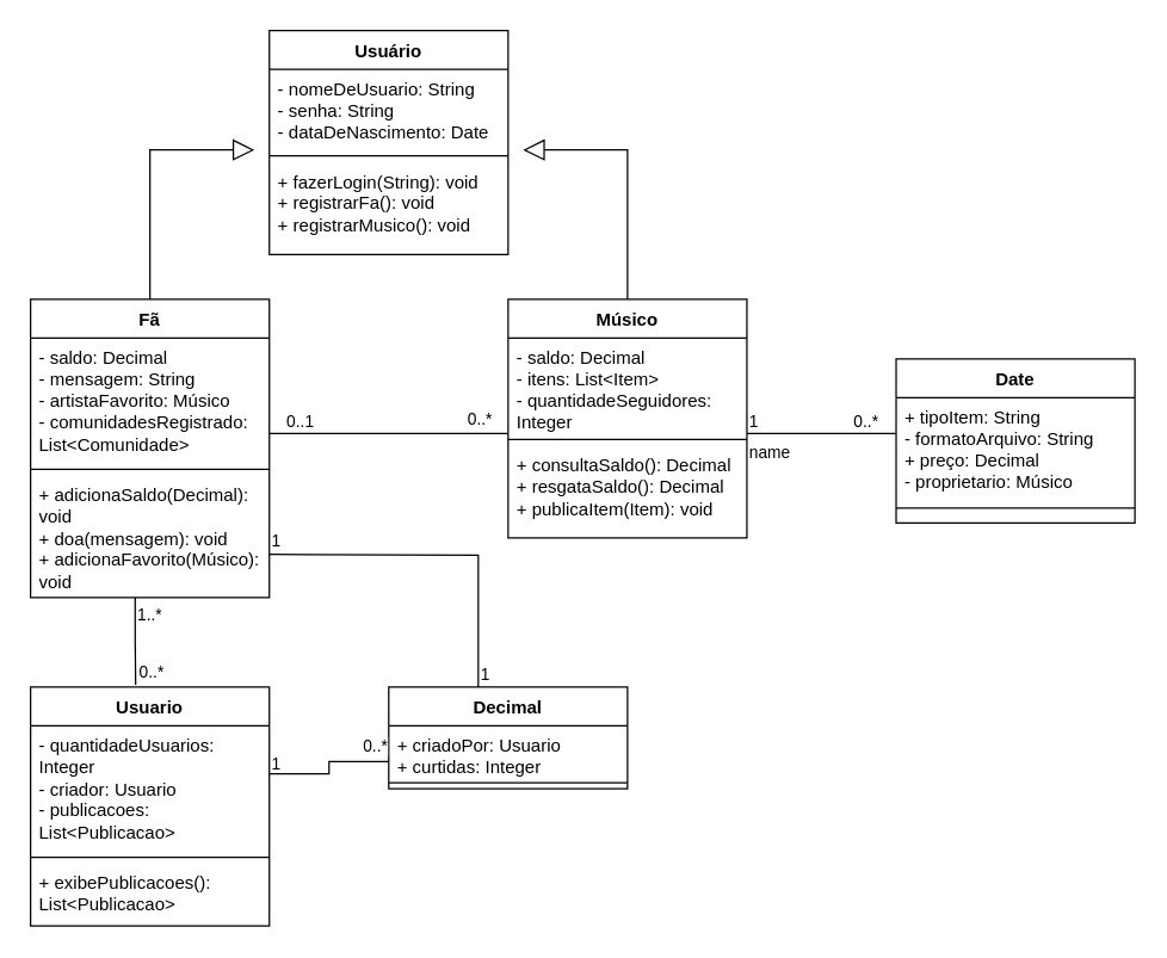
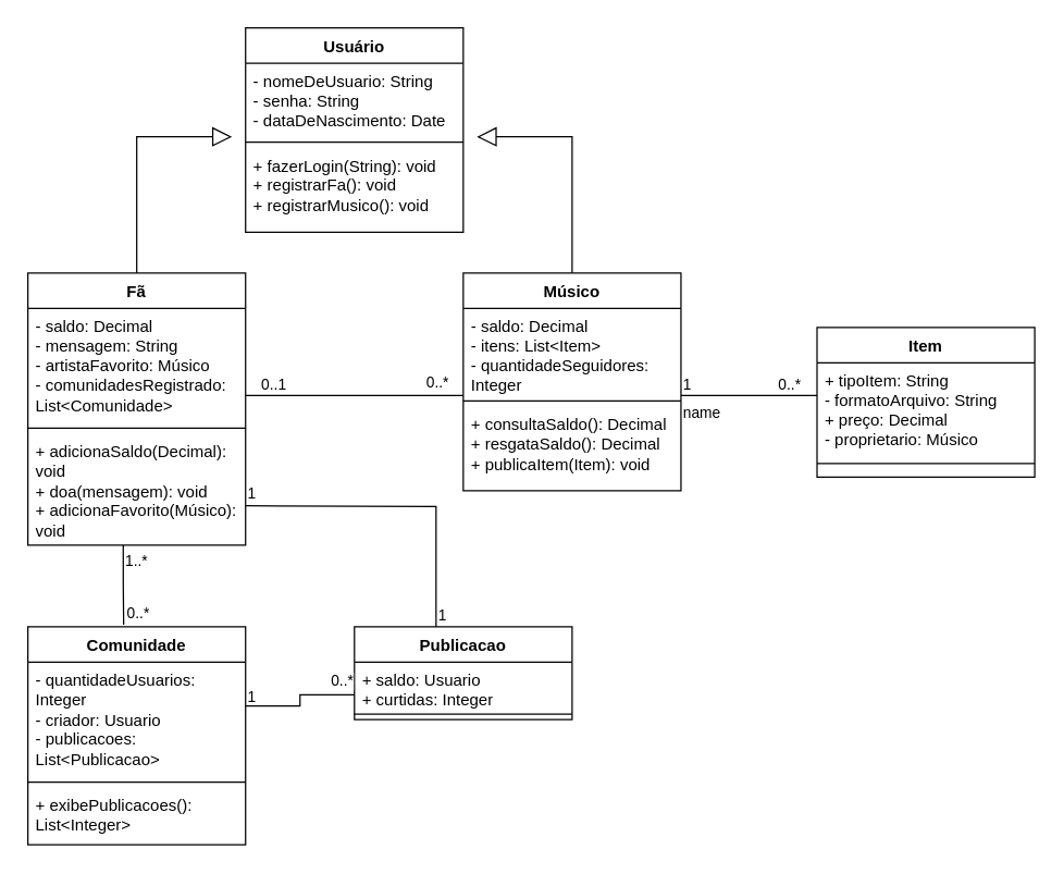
  <mxCell id="0" />
  <mxCell id="1" parent="0" />
  <mxCell id="2" value="Usuário" style="swimlane;fontStyle=1;align=center;verticalAlign=top;childLayout=stackLayout;horizontal=1;startSize=26;horizontalStack=0;resizeParent=1;resizeParentMax=0;resizeLast=0;collapsible=1;marginBottom=0;whiteSpace=wrap;html=1;" vertex="1" parent="1"><mxGeometry x="180" y="20" width="160" height="150" as="geometry" /></mxCell>
  <mxCell id="3" value="- nomeDeUsuario: String&lt;div&gt;- senha: String&lt;/div&gt;&lt;div&gt;- dataDeNascimento: Date&lt;/div&gt;" style="text;strokeColor=none;fillColor=none;align=left;verticalAlign=top;spacingLeft=4;spacingRight=4;overflow=hidden;rotatable=0;points=[[0,0.5],[1,0.5]];portConstraint=eastwest;whiteSpace=wrap;html=1;" vertex="1" parent="2"><mxGeometry y="26" width="160" height="54" as="geometry" /></mxCell>
  <mxCell id="4" value="" style="line;strokeWidth=1;fillColor=none;align=left;verticalAlign=middle;spacingTop=-1;spacingLeft=3;spacingRight=3;rotatable=0;labelPosition=right;points=[];portConstraint=eastwest;strokeColor=inherit;" vertex="1" parent="2"><mxGeometry y="80" width="160" height="8" as="geometry" /></mxCell>
  <mxCell id="5" value="+ fazerLogin(String): void&lt;div&gt;+ registrarFa(): void&lt;/div&gt;&lt;div&gt;+ registrarMusico(): void&lt;/div&gt;" style="text;strokeColor=none;fillColor=none;align=left;verticalAlign=top;spacingLeft=4;spacingRight=4;overflow=hidden;rotatable=0;points=[[0,0.5],[1,0.5]];portConstraint=eastwest;whiteSpace=wrap;html=1;" vertex="1" parent="2"><mxGeometry y="88" width="160" height="62" as="geometry" /></mxCell>
  <mxCell id="6" value="Fã" style="swimlane;fontStyle=1;align=center;verticalAlign=top;childLayout=stackLayout;horizontal=1;startSize=26;horizontalStack=0;resizeParent=1;resizeParentMax=0;resizeLast=0;collapsible=1;marginBottom=0;whiteSpace=wrap;html=1;" vertex="1" parent="1"><mxGeometry x="20" y="200" width="160" height="200" as="geometry" /></mxCell>
  <mxCell id="7" value="&lt;div&gt;- saldo: Decimal&lt;/div&gt;- mensagem: String&lt;div&gt;- artistaFavorito: Músico&lt;/div&gt;&lt;div&gt;- comunidadesRegistrado: List&amp;lt;Comunidade&amp;gt;&lt;/div&gt;" style="text;strokeColor=none;fillColor=none;align=left;verticalAlign=top;spacingLeft=4;spacingRight=4;overflow=hidden;rotatable=0;points=[[0,0.5],[1,0.5]];portConstraint=eastwest;whiteSpace=wrap;html=1;" vertex="1" parent="6"><mxGeometry y="26" width="160" height="84" as="geometry" /></mxCell>
  <mxCell id="8" value="" style="line;strokeWidth=1;fillColor=none;align=left;verticalAlign=middle;spacingTop=-1;spacingLeft=3;spacingRight=3;rotatable=0;labelPosition=right;points=[];portConstraint=eastwest;strokeColor=inherit;" vertex="1" parent="6"><mxGeometry y="110" width="160" height="8" as="geometry" /></mxCell>
  <mxCell id="9" value="+ adicionaSaldo(Decimal): void&lt;div&gt;+ doa(mensagem): void&lt;/div&gt;&lt;div&gt;+ adicionaFavorito(Músico): void&lt;/div&gt;" style="text;strokeColor=none;fillColor=none;align=left;verticalAlign=top;spacingLeft=4;spacingRight=4;overflow=hidden;rotatable=0;points=[[0,0.5],[1,0.5]];portConstraint=eastwest;whiteSpace=wrap;html=1;" vertex="1" parent="6"><mxGeometry y="118" width="160" height="82" as="geometry" /></mxCell>
  <mxCell id="10" value="Músico" style="swimlane;fontStyle=1;align=center;verticalAlign=top;childLayout=stackLayout;horizontal=1;startSize=26;horizontalStack=0;resizeParent=1;resizeParentMax=0;resizeLast=0;collapsible=1;marginBottom=0;whiteSpace=wrap;html=1;" vertex="1" parent="1"><mxGeometry x="340" y="200" width="160" height="160" as="geometry" /></mxCell>
  <mxCell id="11" value="- saldo: Decimal&lt;div&gt;- itens: List&amp;lt;Item&amp;gt;&lt;br&gt;&lt;/div&gt;&lt;div&gt;- quantidadeSeguidores: Integer&lt;/div&gt;" style="text;strokeColor=none;fillColor=none;align=left;verticalAlign=top;spacingLeft=4;spacingRight=4;overflow=hidden;rotatable=0;points=[[0,0.5],[1,0.5]];portConstraint=eastwest;whiteSpace=wrap;html=1;" vertex="1" parent="10"><mxGeometry y="26" width="160" height="64" as="geometry" /></mxCell>
  <mxCell id="12" value="" style="line;strokeWidth=1;fillColor=none;align=left;verticalAlign=middle;spacingTop=-1;spacingLeft=3;spacingRight=3;rotatable=0;labelPosition=right;points=[];portConstraint=eastwest;strokeColor=inherit;" vertex="1" parent="10"><mxGeometry y="90" width="160" height="8" as="geometry" /></mxCell>
  <mxCell id="13" value="+ consultaSaldo(): Decimal&lt;div&gt;+ resgataSaldo(): Decimal&lt;/div&gt;&lt;div&gt;+ publicaItem(Item): void&lt;/div&gt;" style="text;strokeColor=none;fillColor=none;align=left;verticalAlign=top;spacingLeft=4;spacingRight=4;overflow=hidden;rotatable=0;points=[[0,0.5],[1,0.5]];portConstraint=eastwest;whiteSpace=wrap;html=1;" vertex="1" parent="10"><mxGeometry y="98" width="160" height="62" as="geometry" /></mxCell>
- <mxCell id="14" value="Date" style="swimlane;fontStyle=1;align=center;verticalAlign=top;childLayout=stackLayout;horizontal=1;startSize=26;horizontalStack=0;resizeParent=1;resizeParentMax=0;resizeLast=0;collapsible=1;marginBottom=0;whiteSpace=wrap;html=1;" vertex="1" parent="1"><mxGeometry x="600" y="240" width="160" height="110" as="geometry" /></mxCell>
+ <mxCell id="14" value="Item" style="swimlane;fontStyle=1;align=center;verticalAlign=top;childLayout=stackLayout;horizontal=1;startSize=26;horizontalStack=0;resizeParent=1;resizeParentMax=0;resizeLast=0;collapsible=1;marginBottom=0;whiteSpace=wrap;html=1;" vertex="1" parent="1"><mxGeometry x="600" y="240" width="160" height="110" as="geometry" /></mxCell>
  <mxCell id="15" value="+ tipoItem: String&lt;div&gt;- formatoArquivo: String&lt;br&gt;&lt;div&gt;+ preço: Decimal&lt;/div&gt;&lt;div&gt;- proprietario: Músico&lt;/div&gt;&lt;/div&gt;" style="text;strokeColor=none;fillColor=none;align=left;verticalAlign=top;spacingLeft=4;spacingRight=4;overflow=hidden;rotatable=0;points=[[0,0.5],[1,0.5]];portConstraint=eastwest;whiteSpace=wrap;html=1;" vertex="1" parent="14"><mxGeometry y="26" width="160" height="64" as="geometry" /></mxCell>
  <mxCell id="16" value="" style="line;strokeWidth=1;fillColor=none;align=left;verticalAlign=middle;spacingTop=-1;spacingLeft=3;spacingRight=3;rotatable=0;labelPosition=right;points=[];portConstraint=eastwest;strokeColor=inherit;" vertex="1" parent="14"><mxGeometry y="90" width="160" height="20" as="geometry" /></mxCell>
- <mxCell id="17" value="Usuario" style="swimlane;fontStyle=1;align=center;verticalAlign=top;childLayout=stackLayout;horizontal=1;startSize=26;horizontalStack=0;resizeParent=1;resizeParentMax=0;resizeLast=0;collapsible=1;marginBottom=0;whiteSpace=wrap;html=1;" vertex="1" parent="1"><mxGeometry x="20" y="460" width="160" height="160" as="geometry" /></mxCell>
+ <mxCell id="17" value="Comunidade" style="swimlane;fontStyle=1;align=center;verticalAlign=top;childLayout=stackLayout;horizontal=1;startSize=26;horizontalStack=0;resizeParent=1;resizeParentMax=0;resizeLast=0;collapsible=1;marginBottom=0;whiteSpace=wrap;html=1;" vertex="1" parent="1"><mxGeometry x="20" y="460" width="160" height="160" as="geometry" /></mxCell>
  <mxCell id="18" value="- quantidadeUsuarios: Integer&lt;div&gt;- criador: Usuario&lt;/div&gt;&lt;div&gt;- publicacoes: List&amp;lt;Publicacao&amp;gt;&lt;/div&gt;" style="text;strokeColor=none;fillColor=none;align=left;verticalAlign=top;spacingLeft=4;spacingRight=4;overflow=hidden;rotatable=0;points=[[0,0.5],[1,0.5]];portConstraint=eastwest;whiteSpace=wrap;html=1;" vertex="1" parent="17"><mxGeometry y="26" width="160" height="84" as="geometry" /></mxCell>
  <mxCell id="19" value="" style="line;strokeWidth=1;fillColor=none;align=left;verticalAlign=middle;spacingTop=-1;spacingLeft=3;spacingRight=3;rotatable=0;labelPosition=right;points=[];portConstraint=eastwest;strokeColor=inherit;" vertex="1" parent="17"><mxGeometry y="110" width="160" height="8" as="geometry" /></mxCell>
- <mxCell id="20" value="+ exibePublicacoes(): List&amp;lt;Publicacao&amp;gt;" style="text;strokeColor=none;fillColor=none;align=left;verticalAlign=top;spacingLeft=4;spacingRight=4;overflow=hidden;rotatable=0;points=[[0,0.5],[1,0.5]];portConstraint=eastwest;whiteSpace=wrap;html=1;" vertex="1" parent="17"><mxGeometry y="118" width="160" height="42" as="geometry" /></mxCell>
- <mxCell id="21" value="Decimal" style="swimlane;fontStyle=1;align=center;verticalAlign=top;childLayout=stackLayout;horizontal=1;startSize=26;horizontalStack=0;resizeParent=1;resizeParentMax=0;resizeLast=0;collapsible=1;marginBottom=0;whiteSpace=wrap;html=1;" vertex="1" parent="1"><mxGeometry x="260" y="460" width="160" height="68" as="geometry" /></mxCell>
- <mxCell id="22" value="+ criadoPor: Usuario&lt;div&gt;+ curtidas: Integer&lt;/div&gt;" style="text;strokeColor=none;fillColor=none;align=left;verticalAlign=top;spacingLeft=4;spacingRight=4;overflow=hidden;rotatable=0;points=[[0,0.5],[1,0.5]];portConstraint=eastwest;whiteSpace=wrap;html=1;" vertex="1" parent="21"><mxGeometry y="26" width="160" height="34" as="geometry" /></mxCell>
+ <mxCell id="20" value="+ exibePublicacoes(): List&amp;lt;Integer&amp;gt;" style="text;strokeColor=none;fillColor=none;align=left;verticalAlign=top;spacingLeft=4;spacingRight=4;overflow=hidden;rotatable=0;points=[[0,0.5],[1,0.5]];portConstraint=eastwest;whiteSpace=wrap;html=1;" vertex="1" parent="17"><mxGeometry y="118" width="160" height="42" as="geometry" /></mxCell>
+ <mxCell id="21" value="Publicacao" style="swimlane;fontStyle=1;align=center;verticalAlign=top;childLayout=stackLayout;horizontal=1;startSize=26;horizontalStack=0;resizeParent=1;resizeParentMax=0;resizeLast=0;collapsible=1;marginBottom=0;whiteSpace=wrap;html=1;" vertex="1" parent="1"><mxGeometry x="260" y="460" width="160" height="68" as="geometry" /></mxCell>
+ <mxCell id="22" value="+ saldo: Usuario&lt;div&gt;+ curtidas: Integer&lt;/div&gt;" style="text;strokeColor=none;fillColor=none;align=left;verticalAlign=top;spacingLeft=4;spacingRight=4;overflow=hidden;rotatable=0;points=[[0,0.5],[1,0.5]];portConstraint=eastwest;whiteSpace=wrap;html=1;" vertex="1" parent="21"><mxGeometry y="26" width="160" height="34" as="geometry" /></mxCell>
  <mxCell id="23" value="" style="line;strokeWidth=1;fillColor=none;align=left;verticalAlign=middle;spacingTop=-1;spacingLeft=3;spacingRight=3;rotatable=0;labelPosition=right;points=[];portConstraint=eastwest;strokeColor=inherit;" vertex="1" parent="21"><mxGeometry y="60" width="160" height="8" as="geometry" /></mxCell>
  <mxCell id="24" value="" style="endArrow=block;endFill=0;endSize=12;html=1;rounded=0;exitX=0.5;exitY=0;exitDx=0;exitDy=0;" edge="1" parent="1" source="6"><mxGeometry width="160" relative="1" as="geometry"><mxPoint x="10" y="110" as="sourcePoint" /><mxPoint x="170" y="100" as="targetPoint" /><Array as="points"><mxPoint x="100" y="100" /></Array></mxGeometry></mxCell>
  <mxCell id="25" value="" style="endArrow=block;endFill=0;endSize=12;html=1;rounded=0;exitX=0.5;exitY=0;exitDx=0;exitDy=0;" edge="1" parent="1"><mxGeometry width="160" relative="1" as="geometry"><mxPoint x="420" y="200" as="sourcePoint" /><mxPoint x="350" y="100" as="targetPoint" /><Array as="points"><mxPoint x="420" y="100" /></Array></mxGeometry></mxCell>
  <mxCell id="26" value="" style="endArrow=none;endFill=0;html=1;edgeStyle=orthogonalEdgeStyle;align=left;verticalAlign=top;rounded=0;" edge="1" parent="1"><mxGeometry x="-1" relative="1" as="geometry"><mxPoint x="180" y="290" as="sourcePoint" /><mxPoint x="340" y="290" as="targetPoint" /></mxGeometry></mxCell>
  <mxCell id="27" value="0..1" style="edgeLabel;resizable=0;html=1;align=left;verticalAlign=bottom;" connectable="0" vertex="1" parent="26"><mxGeometry x="-1" relative="1" as="geometry"><mxPoint x="10" as="offset" /></mxGeometry></mxCell>
  <mxCell id="28" value="0..*" style="edgeLabel;html=1;align=center;verticalAlign=middle;resizable=0;points=[];" connectable="0" vertex="1" parent="26"><mxGeometry x="-0.925" y="11" relative="1" as="geometry"><mxPoint x="134" y="1" as="offset" /></mxGeometry></mxCell>
  <mxCell id="29" value="" style="endArrow=none;endFill=0;html=1;edgeStyle=orthogonalEdgeStyle;align=left;verticalAlign=top;rounded=0;exitX=0.438;exitY=1;exitDx=0;exitDy=0;exitPerimeter=0;entryX=0.44;entryY=-0.01;entryDx=0;entryDy=0;entryPerimeter=0;" edge="1" parent="1" source="9" target="17"><mxGeometry x="-1" relative="1" as="geometry"><mxPoint x="10" y="440" as="sourcePoint" /><mxPoint x="170" y="440" as="targetPoint" /></mxGeometry></mxCell>
  <mxCell id="30" value="1..*" style="edgeLabel;resizable=0;html=1;align=left;verticalAlign=bottom;" connectable="0" vertex="1" parent="29"><mxGeometry x="-1" relative="1" as="geometry"><mxPoint y="20" as="offset" /></mxGeometry></mxCell>
  <mxCell id="31" value="0..*" style="edgeLabel;html=1;align=center;verticalAlign=middle;resizable=0;points=[];" connectable="0" vertex="1" parent="29"><mxGeometry x="-0.925" y="11" relative="1" as="geometry"><mxPoint x="-1" y="48" as="offset" /></mxGeometry></mxCell>
  <mxCell id="32" value="1" style="edgeLabel;resizable=0;html=1;align=left;verticalAlign=bottom;" connectable="0" vertex="1" parent="29"><mxGeometry x="-1" relative="1" as="geometry"><mxPoint x="90" y="120" as="offset" /></mxGeometry></mxCell>
  <mxCell id="33" value="0..*" style="edgeLabel;html=1;align=center;verticalAlign=middle;resizable=0;points=[];" connectable="0" vertex="1" parent="29"><mxGeometry x="-0.925" y="11" relative="1" as="geometry"><mxPoint x="149" y="98" as="offset" /></mxGeometry></mxCell>
  <mxCell id="34" value="1" style="edgeLabel;resizable=0;html=1;align=left;verticalAlign=bottom;" connectable="0" vertex="1" parent="29"><mxGeometry x="-1" relative="1" as="geometry"><mxPoint x="90" y="-30" as="offset" /></mxGeometry></mxCell>
  <mxCell id="35" value="1" style="edgeLabel;resizable=0;html=1;align=left;verticalAlign=bottom;" connectable="0" vertex="1" parent="29"><mxGeometry x="-1" relative="1" as="geometry"><mxPoint x="230" y="60" as="offset" /></mxGeometry></mxCell>
  <mxCell id="36" value="" style="endArrow=none;endFill=0;html=1;edgeStyle=orthogonalEdgeStyle;align=left;verticalAlign=top;rounded=0;exitX=0.998;exitY=0.39;exitDx=0;exitDy=0;exitPerimeter=0;entryX=0.375;entryY=0;entryDx=0;entryDy=0;entryPerimeter=0;" edge="1" parent="1" target="21"><mxGeometry x="-1" relative="1" as="geometry"><mxPoint x="180" y="371" as="sourcePoint" /><mxPoint x="260" y="370" as="targetPoint" /></mxGeometry></mxCell>
  <mxCell id="37" value="" style="endArrow=none;endFill=0;html=1;edgeStyle=orthogonalEdgeStyle;align=left;verticalAlign=top;rounded=0;entryX=0;entryY=0.706;entryDx=0;entryDy=0;entryPerimeter=0;" edge="1" parent="1" target="22"><mxGeometry x="-1" relative="1" as="geometry"><mxPoint x="180" y="518" as="sourcePoint" /><mxPoint x="230" y="510" as="targetPoint" /><Array as="points"><mxPoint x="220" y="518" /><mxPoint x="220" y="510" /></Array></mxGeometry></mxCell>
  <mxCell id="38" value="name" style="endArrow=none;endFill=0;html=1;edgeStyle=orthogonalEdgeStyle;align=left;verticalAlign=top;rounded=0;" edge="1" parent="1"><mxGeometry x="-1" relative="1" as="geometry"><mxPoint x="500" y="290" as="sourcePoint" /><mxPoint x="600" y="290" as="targetPoint" /></mxGeometry></mxCell>
  <mxCell id="39" value="1" style="edgeLabel;resizable=0;html=1;align=left;verticalAlign=bottom;" connectable="0" vertex="1" parent="38"><mxGeometry x="-1" relative="1" as="geometry" /></mxCell>
  <mxCell id="40" value="0..*" style="edgeLabel;resizable=0;html=1;align=left;verticalAlign=bottom;" connectable="0" vertex="1" parent="38"><mxGeometry x="-1" relative="1" as="geometry"><mxPoint x="70" as="offset" /></mxGeometry></mxCell>
